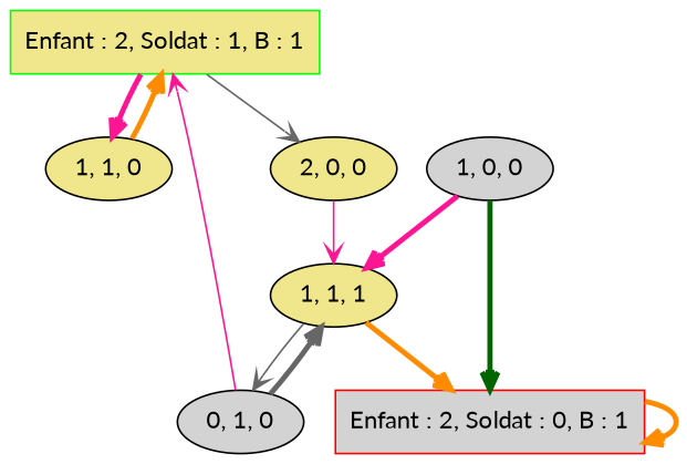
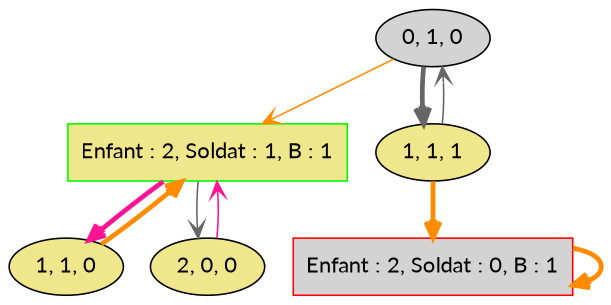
  digraph {
    fontname=Lato
    node [fillcolor=khaki fontname=Lato style=filled]
    edge [arrowhead=open color=darkorange fontname=Lato penwidth=3]
    n1 [color=green label="Enfant : 2, Soldat : 1, B : 1" shape=box]
    "1, 1, 0"
    "2, 0, 0"
    "0, 1, 0" [fillcolor=lightgrey]
    "1, 1, 1"
    n6 [color=red fillcolor=lightgrey label="Enfant : 2, Soldat : 0, B : 1" shape=box]
-   "1, 0, 0" [fillcolor=lightgrey]
    n1 -> "1, 1, 0" [color=deeppink]
    n1 -> "2, 0, 0" [color=gray40 penwidth=""]
    "1, 1, 0" -> n1
-   "2, 0, 0" -> "1, 1, 1" [color=deeppink penwidth=""]
-   "0, 1, 0" -> n1 [color=deeppink penwidth=""]
+   "2, 0, 0" -> n1 [color=deeppink penwidth=""]
+   "0, 1, 0" -> n1 [penwidth=""]
    "0, 1, 0" -> "1, 1, 1" [color=gray40]
    "1, 1, 1" -> "0, 1, 0" [color=gray40 penwidth=""]
    "1, 1, 1" -> n6
    n6 -> n6
-   "1, 0, 0" -> "1, 1, 1" [color=deeppink]
-   "1, 0, 0" -> n6 [color=darkgreen]
  }
